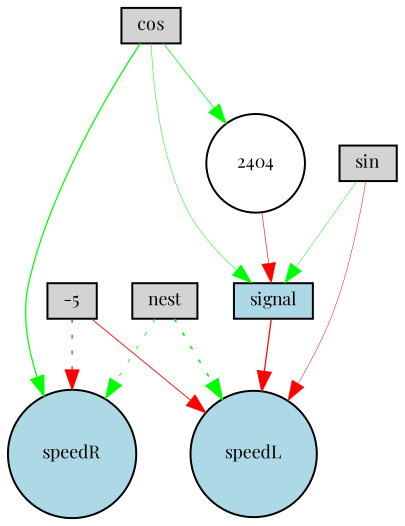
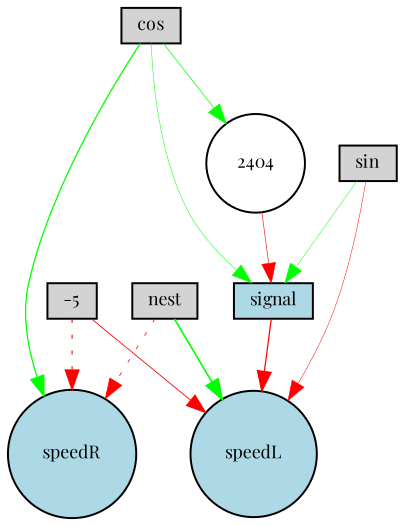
  digraph {
    fontname="Playfair Display"
    node [fillcolor=lightgray fontname="Playfair Display" fontsize=9 shape=box style=filled]
    edge [color=green fontname="Playfair Display" style=solid]
    cos [height=0.2 width=0.2]
    signal [fillcolor=lightblue height=0.2 width=0.2]
    speedR [fillcolor=lightblue height=0.2 shape=circle width=0.2]
    n4 [fillcolor=white height=0.2 label=2404 shape=circle width=0.2]
    speedL [fillcolor=lightblue height=0.2 shape=circle width=0.2]
    sin [height=0.2 width=0.2]
    nest [height=0.2 width=0.2]
    -5 [height=0.2 width=0.2]
    cos -> signal [penwidth=0.25839424784496196]
    cos -> speedR [penwidth=0.6353419641685027]
    cos -> n4 [penwidth=0.3652812630711475]
    signal -> speedL [color=red penwidth=0.6271666673872741]
    n4 -> signal [color=red penwidth=0.3017696358187865]
    sin -> signal [penwidth=0.23947210168995134]
    sin -> speedL [color=red penwidth=0.24217725395114761]
-   nest -> speedR [penwidth=0.39898561287621415 style=dotted]
-   nest -> speedL [penwidth=0.8140116357839224 style=dotted]
+   nest -> speedR [color=red penwidth=0.39898561287621415 style=dotted]
+   nest -> speedL [penwidth=0.8140116357839224]
    -5 -> speedR [color=red penwidth=0.5767594144587179 style=dotted]
    -5 -> speedL [color=red penwidth=0.43593339484667715]
  }
